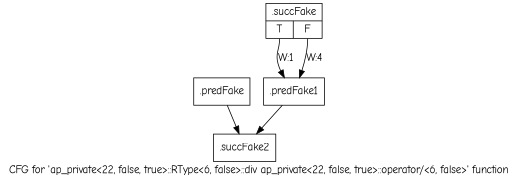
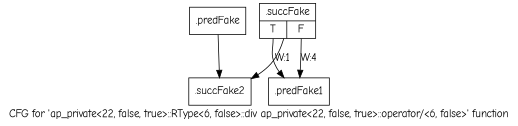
  digraph {
    fontname="Comic Neue"
    label="CFG for 'ap_private\<22, false, true\>::RType\<6, false\>::div ap_private\<22, false, true\>::operator/\<6, false\>' function"
    node [fontname="Comic Neue" shape=record filename="/mnt/xilinx/Vitis_HLS/2021.2/include/etc/ap_private.h" linenumber=2538]
    edge [execusionnum=3 filename="/mnt/xilinx/Vitis_HLS/2021.2/include/etc/ap_private.h" fontname="Comic Neue"]
    n1 [label="{.predFake}" filename="" linenumber=""]
    n2 [label="{.succFake2}"]
    n3 [label="{.succFake|{<s0>T|<s1>F}}" linenumber=2537]
    n4 [label="{.predFake1}"]
    n1 -> n2
    n3 -> n4 [execusionnum=0 label="W:1" tailport=s0]
    n3 -> n4 [label="W:4" tailport=s1]
-   n4 -> n2
+   n3 -> n2
  }
